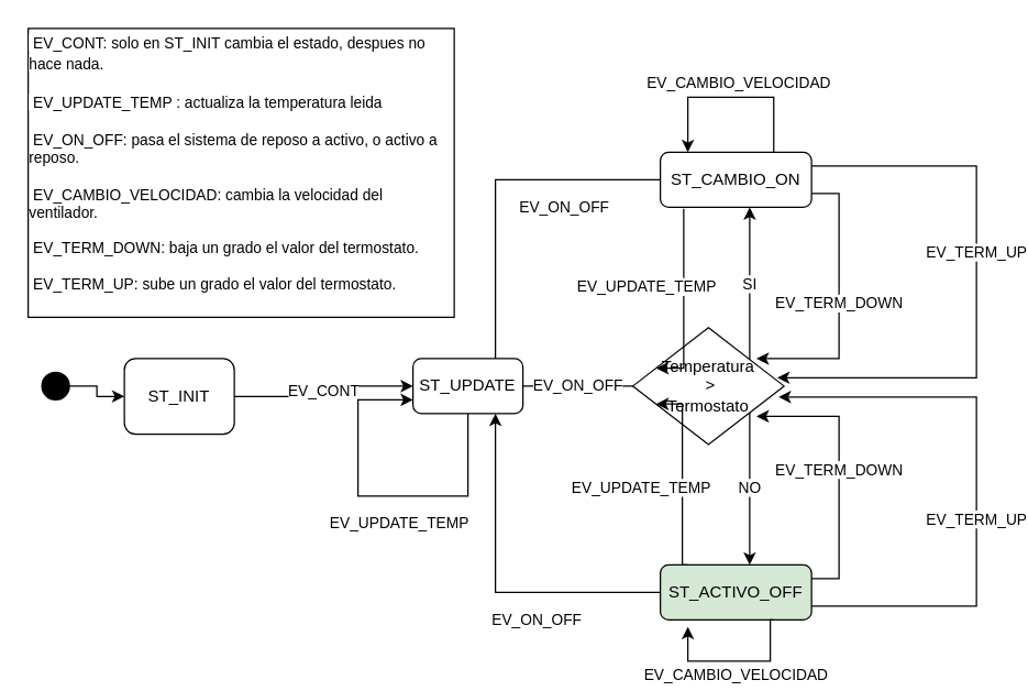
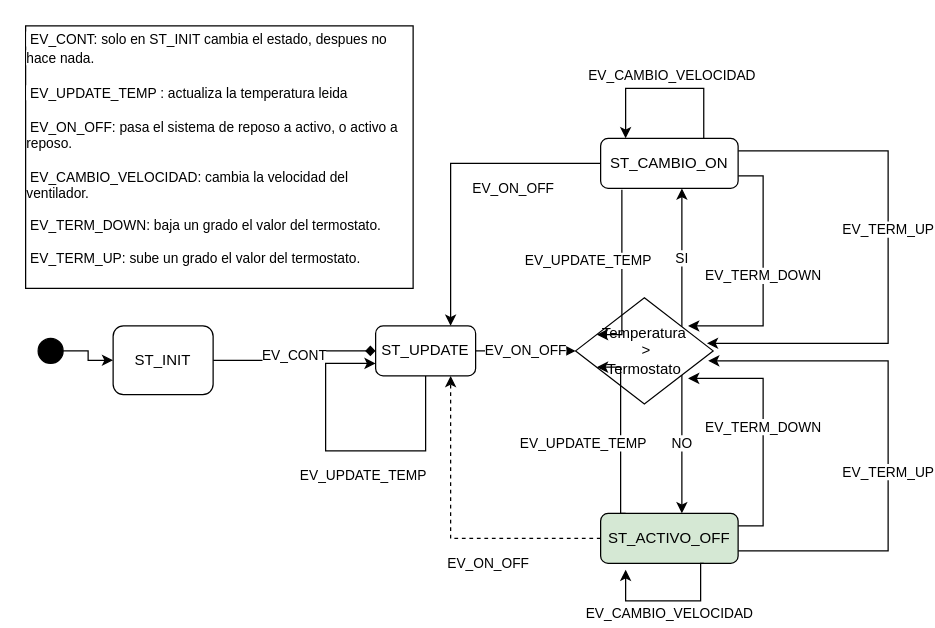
  <mxCell id="0" />
  <mxCell id="1" parent="0" />
  <mxCell id="2" style="edgeStyle=orthogonalEdgeStyle;rounded=0;orthogonalLoop=1;jettySize=auto;html=1;entryX=0;entryY=0.5;entryDx=0;entryDy=0;" edge="1" parent="1" source="3" target="5"><mxGeometry relative="1" as="geometry"><mxPoint x="80" y="280" as="targetPoint" /></mxGeometry></mxCell>
  <mxCell id="3" value="" style="ellipse;whiteSpace=wrap;html=1;aspect=fixed;fillColor=#000000;" vertex="1" parent="1"><mxGeometry x="30" y="270" width="20" height="20" as="geometry" /></mxCell>
- <mxCell id="4" value="EV_CONT" style="edgeStyle=orthogonalEdgeStyle;rounded=0;orthogonalLoop=1;jettySize=auto;html=1;entryX=0;entryY=0.5;entryDx=0;entryDy=0;" edge="1" parent="1" source="5" target="11"><mxGeometry relative="1" as="geometry"><mxPoint x="280" y="280" as="targetPoint" /></mxGeometry></mxCell>
+ <mxCell id="4" value="EV_CONT" style="edgeStyle=orthogonalEdgeStyle;rounded=0;orthogonalLoop=1;jettySize=auto;html=1;entryX=0;entryY=0.5;entryDx=0;entryDy=0;endArrow=diamond;" edge="1" parent="1" source="5" target="11"><mxGeometry relative="1" as="geometry"><mxPoint x="280" y="280" as="targetPoint" /></mxGeometry></mxCell>
  <mxCell id="5" value="ST_INIT" style="rounded=1;whiteSpace=wrap;html=1;fillColor=#FFFFFF;" vertex="1" parent="1"><mxGeometry x="90" y="260" width="80" height="55" as="geometry" /></mxCell>
  <mxCell id="6" value="EV_CAMBIO_VELOCIDAD" style="edgeStyle=orthogonalEdgeStyle;rounded=0;orthogonalLoop=1;jettySize=auto;html=1;exitX=0.75;exitY=0;exitDx=0;exitDy=0;entryX=0.182;entryY=0;entryDx=0;entryDy=0;entryPerimeter=0;" edge="1" parent="1" source="9" target="9"><mxGeometry x="-0.053" y="-10" relative="1" as="geometry"><mxPoint x="500" y="90" as="targetPoint" /><Array as="points"><mxPoint x="563" y="70" /><mxPoint x="500" y="70" /></Array><mxPoint x="1" as="offset" /></mxGeometry></mxCell>
  <mxCell id="7" value="EV_TERM_DOWN" style="edgeStyle=orthogonalEdgeStyle;rounded=0;orthogonalLoop=1;jettySize=auto;html=1;entryX=0.818;entryY=0.265;entryDx=0;entryDy=0;entryPerimeter=0;exitX=1;exitY=0.75;exitDx=0;exitDy=0;" edge="1" parent="1" source="9" target="17"><mxGeometry relative="1" as="geometry"><Array as="points"><mxPoint x="610" y="140" /><mxPoint x="610" y="260" /></Array></mxGeometry></mxCell>
  <mxCell id="8" value="EV_TERM_UP" style="edgeStyle=orthogonalEdgeStyle;rounded=0;orthogonalLoop=1;jettySize=auto;html=1;exitX=1;exitY=0.25;exitDx=0;exitDy=0;entryX=0.955;entryY=0.429;entryDx=0;entryDy=0;entryPerimeter=0;" edge="1" parent="1" source="9" target="17"><mxGeometry x="-0.126" relative="1" as="geometry"><Array as="points"><mxPoint x="710" y="120" /><mxPoint x="710" y="274" /></Array><mxPoint as="offset" /></mxGeometry></mxCell>
  <mxCell id="9" value="ST_CAMBIO_ON" style="rounded=1;whiteSpace=wrap;html=1;fillColor=#FFFFFF;" vertex="1" parent="1"><mxGeometry x="480" y="110" width="110" height="40" as="geometry" /></mxCell>
- <mxCell id="10" value="EV_ON_OFF" style="edgeStyle=orthogonalEdgeStyle;rounded=0;orthogonalLoop=1;jettySize=auto;html=1;endArrow=none;" edge="1" parent="1" source="11" target="17"><mxGeometry relative="1" as="geometry" /></mxCell>
+ <mxCell id="10" value="EV_ON_OFF" style="edgeStyle=orthogonalEdgeStyle;rounded=0;orthogonalLoop=1;jettySize=auto;html=1;" edge="1" parent="1" source="11" target="17"><mxGeometry relative="1" as="geometry" /></mxCell>
  <mxCell id="11" value="ST_UPDATE" style="rounded=1;whiteSpace=wrap;html=1;fillColor=#FFFFFF;" vertex="1" parent="1"><mxGeometry x="300" y="260" width="80" height="40" as="geometry" /></mxCell>
  <mxCell id="12" value="EV_TERM_DOWN" style="edgeStyle=orthogonalEdgeStyle;rounded=0;orthogonalLoop=1;jettySize=auto;html=1;exitX=1;exitY=0.25;exitDx=0;exitDy=0;entryX=0.818;entryY=0.759;entryDx=0;entryDy=0;entryPerimeter=0;" edge="1" parent="1" source="14" target="17"><mxGeometry relative="1" as="geometry"><Array as="points"><mxPoint x="610" y="420" /><mxPoint x="610" y="302" /></Array></mxGeometry></mxCell>
  <mxCell id="13" value="EV_TERM_UP" style="edgeStyle=orthogonalEdgeStyle;rounded=0;orthogonalLoop=1;jettySize=auto;html=1;exitX=1;exitY=0.75;exitDx=0;exitDy=0;entryX=0.964;entryY=0.594;entryDx=0;entryDy=0;entryPerimeter=0;" edge="1" parent="1" source="14" target="17"><mxGeometry x="-0.119" relative="1" as="geometry"><Array as="points"><mxPoint x="710" y="440" /><mxPoint x="710" y="288" /></Array><mxPoint as="offset" /></mxGeometry></mxCell>
  <mxCell id="14" value="ST_ACTIVO_OFF" style="rounded=1;whiteSpace=wrap;html=1;fillColor=#d5e8d4;" vertex="1" parent="1"><mxGeometry x="480" y="410" width="110" height="40" as="geometry" /></mxCell>
  <mxCell id="15" value="SI" style="edgeStyle=orthogonalEdgeStyle;rounded=0;orthogonalLoop=1;jettySize=auto;html=1;" edge="1" parent="1" source="17"><mxGeometry relative="1" as="geometry"><mxPoint x="545" y="150" as="targetPoint" /><Array as="points"><mxPoint x="545" y="150" /></Array></mxGeometry></mxCell>
  <mxCell id="16" value="NO" style="edgeStyle=orthogonalEdgeStyle;rounded=0;orthogonalLoop=1;jettySize=auto;html=1;" edge="1" parent="1" source="17" target="14"><mxGeometry relative="1" as="geometry"><Array as="points"><mxPoint x="545" y="390" /><mxPoint x="545" y="390" /></Array></mxGeometry></mxCell>
  <mxCell id="17" value="Temperatura&lt;br&gt;&amp;nbsp;&amp;gt; &lt;br&gt;Termostato" style="rhombus;whiteSpace=wrap;html=1;fillColor=#FFFFFF;" vertex="1" parent="1"><mxGeometry x="460" y="237.5" width="110" height="85" as="geometry" /></mxCell>
  <mxCell id="18" value="EV_UPDATE_TEMP" style="edgeStyle=orthogonalEdgeStyle;rounded=0;orthogonalLoop=1;jettySize=auto;html=1;entryX=0;entryY=0.75;entryDx=0;entryDy=0;exitX=0.5;exitY=1;exitDx=0;exitDy=0;" edge="1" parent="1" source="11" target="11"><mxGeometry x="-0.12" y="20" relative="1" as="geometry"><mxPoint x="380" y="300" as="sourcePoint" /><Array as="points"><mxPoint x="340" y="360" /><mxPoint x="260" y="360" /><mxPoint x="260" y="290" /></Array><mxPoint as="offset" /></mxGeometry></mxCell>
- <mxCell id="19" value="EV_ON_OFF" style="edgeStyle=orthogonalEdgeStyle;rounded=0;orthogonalLoop=1;jettySize=auto;html=1;exitX=0;exitY=0.5;exitDx=0;exitDy=0;entryX=0.75;entryY=0;entryDx=0;entryDy=0;endArrow=none;" edge="1" parent="1" source="9" target="11"><mxGeometry x="-0.44" y="20" relative="1" as="geometry"><mxPoint x="350" y="160" as="sourcePoint" /><mxPoint x="450" y="160" as="targetPoint" /><mxPoint as="offset" /></mxGeometry></mxCell>
- <mxCell id="20" value="EV_ON_OFF" style="edgeStyle=orthogonalEdgeStyle;rounded=0;orthogonalLoop=1;jettySize=auto;html=1;entryX=0.75;entryY=1;entryDx=0;entryDy=0;exitX=0;exitY=0.5;exitDx=0;exitDy=0;" edge="1" parent="1" source="14" target="11"><mxGeometry x="-0.28" y="20" relative="1" as="geometry"><mxPoint x="320" y="430" as="sourcePoint" /><mxPoint x="420" y="450" as="targetPoint" /><Array as="points"><mxPoint x="360" y="430" /></Array><mxPoint as="offset" /></mxGeometry></mxCell>
+ <mxCell id="19" value="EV_ON_OFF" style="edgeStyle=orthogonalEdgeStyle;rounded=0;orthogonalLoop=1;jettySize=auto;html=1;exitX=0;exitY=0.5;exitDx=0;exitDy=0;entryX=0.75;entryY=0;entryDx=0;entryDy=0;" edge="1" parent="1" source="9" target="11"><mxGeometry x="-0.44" y="20" relative="1" as="geometry"><mxPoint x="350" y="160" as="sourcePoint" /><mxPoint x="450" y="160" as="targetPoint" /><mxPoint as="offset" /></mxGeometry></mxCell>
+ <mxCell id="20" value="EV_ON_OFF" style="edgeStyle=orthogonalEdgeStyle;rounded=0;orthogonalLoop=1;jettySize=auto;html=1;entryX=0.75;entryY=1;entryDx=0;entryDy=0;exitX=0;exitY=0.5;exitDx=0;exitDy=0;dashed=1;" edge="1" parent="1" source="14" target="11"><mxGeometry x="-0.28" y="20" relative="1" as="geometry"><mxPoint x="320" y="430" as="sourcePoint" /><mxPoint x="420" y="450" as="targetPoint" /><Array as="points"><mxPoint x="360" y="430" /></Array><mxPoint as="offset" /></mxGeometry></mxCell>
  <mxCell id="21" value="EV_UPDATE_TEMP" style="edgeStyle=orthogonalEdgeStyle;rounded=0;orthogonalLoop=1;jettySize=auto;html=1;entryX=0.155;entryY=0.347;entryDx=0;entryDy=0;entryPerimeter=0;" edge="1" parent="1" target="17"><mxGeometry x="-0.155" y="-27" relative="1" as="geometry"><mxPoint x="497" y="151" as="sourcePoint" /><mxPoint x="450" y="167.5" as="targetPoint" /><Array as="points"><mxPoint x="497" y="190" /><mxPoint x="497" y="190" /></Array><mxPoint as="offset" /></mxGeometry></mxCell>
  <mxCell id="22" value="EV_UPDATE_TEMP" style="edgeStyle=orthogonalEdgeStyle;rounded=0;orthogonalLoop=1;jettySize=auto;html=1;entryX=0.155;entryY=0.653;entryDx=0;entryDy=0;entryPerimeter=0;" edge="1" parent="1" target="17"><mxGeometry x="-0.145" y="30" relative="1" as="geometry"><mxPoint x="500" y="410" as="sourcePoint" /><mxPoint x="496" y="300" as="targetPoint" /><Array as="points"><mxPoint x="496" y="410" /><mxPoint x="496" y="293" /></Array><mxPoint as="offset" /></mxGeometry></mxCell>
  <mxCell id="23" value="EV_CAMBIO_VELOCIDAD" style="edgeStyle=orthogonalEdgeStyle;rounded=0;orthogonalLoop=1;jettySize=auto;html=1;entryX=0.182;entryY=1.125;entryDx=0;entryDy=0;entryPerimeter=0;exitX=0.75;exitY=1;exitDx=0;exitDy=0;" edge="1" parent="1" source="14" target="14"><mxGeometry x="-0.013" y="10" relative="1" as="geometry"><Array as="points"><mxPoint x="560" y="450" /><mxPoint x="560" y="480" /><mxPoint x="500" y="480" /></Array><mxPoint as="offset" /></mxGeometry></mxCell>
  <mxCell id="24" value="&lt;div style=&quot;text-align: left&quot;&gt;&lt;span style=&quot;font-size: 11px ; text-align: center ; background-color: rgb(255 , 255 , 255)&quot;&gt;&amp;nbsp;EV_CONT: solo en ST_INIT cambia el estado, despues no hace nada.&lt;/span&gt;&lt;span style=&quot;background-color: rgb(255 , 255 , 255) ; font-size: 11px&quot;&gt;&lt;br&gt;&lt;/span&gt;&lt;/div&gt;&lt;div style=&quot;text-align: left&quot;&gt;&lt;span style=&quot;font-size: 11px ; text-align: center ; background-color: rgb(255 , 255 , 255)&quot;&gt;&lt;br&gt;&lt;/span&gt;&lt;/div&gt;&lt;div style=&quot;text-align: left&quot;&gt;&lt;span style=&quot;background-color: rgb(255 , 255 , 255) ; font-size: 11px&quot;&gt;&amp;nbsp;EV_UPDATE_TEMP : actualiza la temperatura leida&lt;/span&gt;&lt;/div&gt;&lt;span style=&quot;font-size: 11px ; background-color: rgb(255 , 255 , 255)&quot;&gt;&lt;div style=&quot;text-align: left&quot;&gt;&lt;br&gt;&lt;/div&gt;&lt;div style=&quot;text-align: left&quot;&gt;&amp;nbsp;EV_ON_OFF: pasa el sistema de reposo a activo, o activo a reposo.&lt;/div&gt;&lt;/span&gt;&lt;span style=&quot;font-size: 11px ; background-color: rgb(255 , 255 , 255)&quot;&gt;&lt;div style=&quot;text-align: left&quot;&gt;&lt;br&gt;&lt;/div&gt;&lt;div style=&quot;text-align: left&quot;&gt;&amp;nbsp;EV_CAMBIO_VELOCIDAD: cambia la velocidad del ventilador.&lt;/div&gt;&lt;div style=&quot;text-align: left&quot;&gt;&lt;br&gt;&lt;/div&gt;&lt;/span&gt;&lt;span style=&quot;font-size: 11px ; background-color: rgb(255 , 255 , 255)&quot;&gt;&lt;div style=&quot;text-align: left&quot;&gt;&amp;nbsp;EV_TERM_DOWN: baja un grado el valor del termostato.&lt;/div&gt;&lt;div style=&quot;text-align: left&quot;&gt;&lt;br&gt;&lt;/div&gt;&lt;/span&gt;&lt;span style=&quot;font-size: 11px ; background-color: rgb(255 , 255 , 255)&quot;&gt;&lt;div style=&quot;text-align: left&quot;&gt;&amp;nbsp;EV_TERM_UP: sube un grado el valor del termostato.&lt;/div&gt;&lt;/span&gt;&lt;span style=&quot;background-color: rgb(255 , 255 , 255) ; font-size: 11px&quot;&gt;&lt;div style=&quot;text-align: left&quot;&gt;&lt;br&gt;&lt;/div&gt;&lt;/span&gt;" style="rounded=0;whiteSpace=wrap;html=1;fillColor=#FFFFFF;" vertex="1" parent="1"><mxGeometry x="20" y="20" width="310" height="210" as="geometry" /></mxCell>
